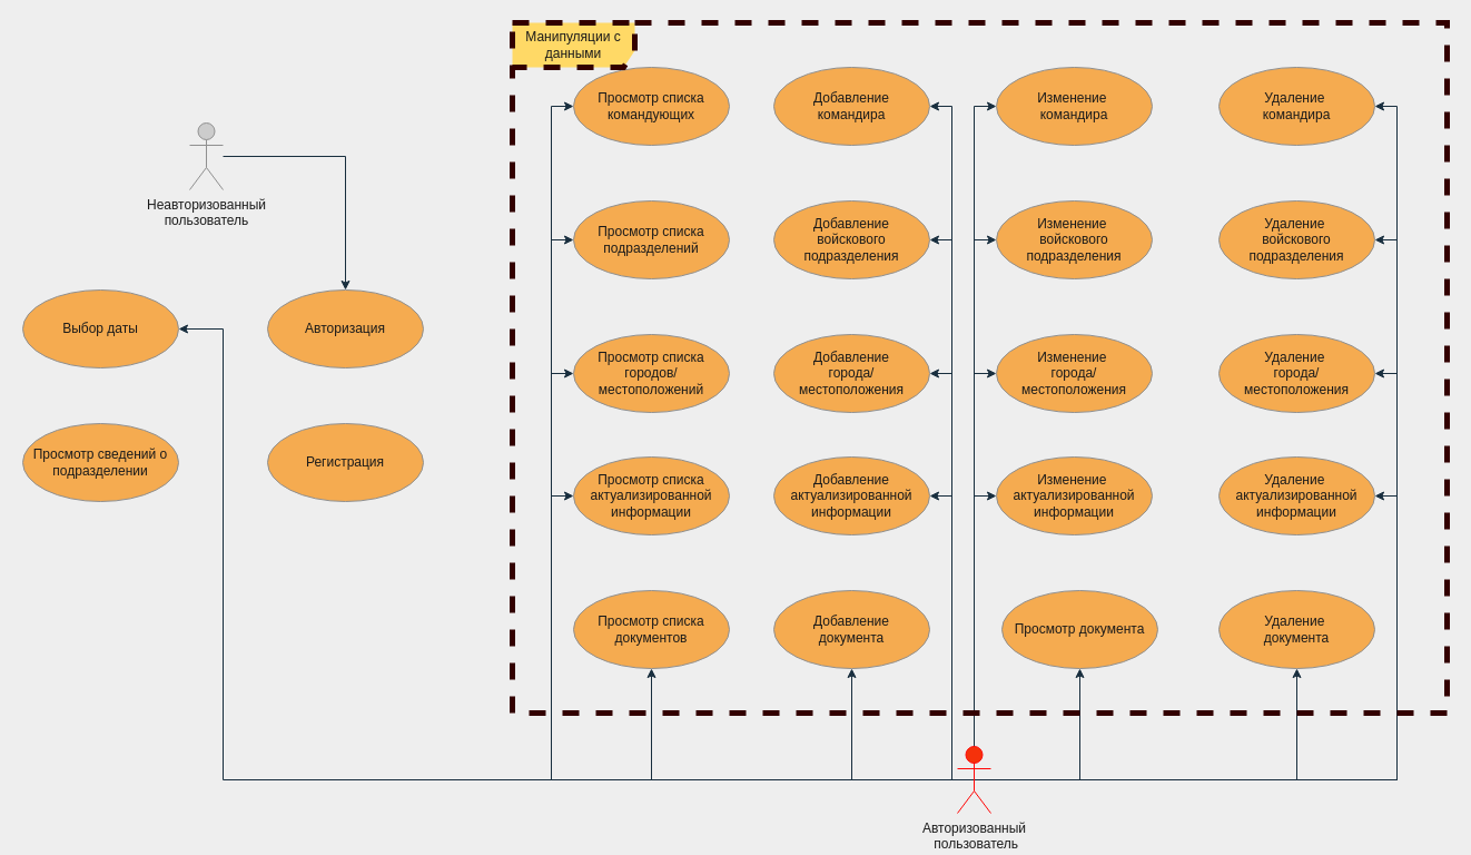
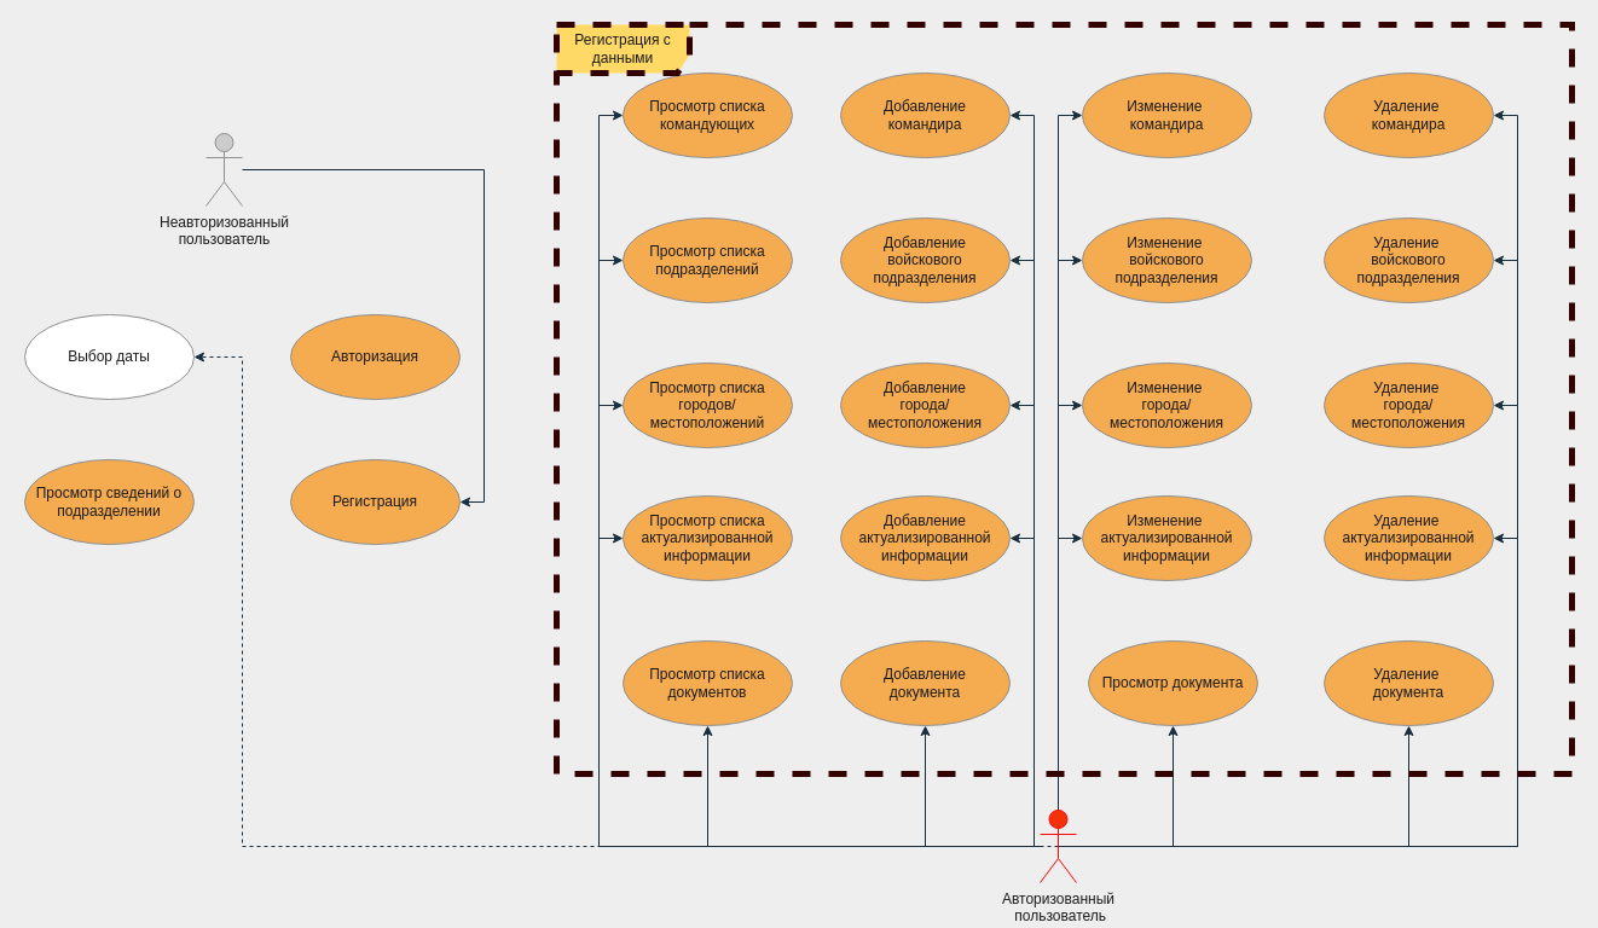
  <mxCell id="0" />
  <mxCell id="1" parent="0" />
- <mxCell id="2" style="edgeStyle=orthogonalEdgeStyle;rounded=0;orthogonalLoop=1;jettySize=auto;html=1;labelBackgroundColor=#EEEEEE;strokeColor=#182E3E;fontColor=#1A1A1A;" parent="1" source="3" target="29" edge="1"><mxGeometry relative="1" as="geometry" /></mxCell>
+ <mxCell id="2" style="edgeStyle=orthogonalEdgeStyle;rounded=0;orthogonalLoop=1;jettySize=auto;html=1;entryX=1;entryY=0.5;entryDx=0;entryDy=0;labelBackgroundColor=#EEEEEE;strokeColor=#182E3E;fontColor=#1A1A1A;" parent="1" source="3" target="28" edge="1"><mxGeometry relative="1" as="geometry" /></mxCell>
  <mxCell id="3" value="Неавторизованный&lt;br&gt;пользователь" style="shape=umlActor;verticalLabelPosition=bottom;verticalAlign=top;html=1;outlineConnect=0;strokeColor=#909090;fontColor=#1A1A1A;fillColor=#CCCCCC;" parent="1" vertex="1"><mxGeometry x="170" y="110" width="30" height="60" as="geometry" /></mxCell>
  <mxCell id="4" style="edgeStyle=orthogonalEdgeStyle;rounded=0;orthogonalLoop=1;jettySize=auto;html=1;labelBackgroundColor=#EEEEEE;strokeColor=#182E3E;fontColor=#1A1A1A;" parent="1" source="25" target="55" edge="1"><mxGeometry relative="1" as="geometry"><mxPoint x="895" y="630" as="targetPoint" /></mxGeometry></mxCell>
  <mxCell id="5" style="edgeStyle=orthogonalEdgeStyle;rounded=0;orthogonalLoop=1;jettySize=auto;html=1;exitX=0.5;exitY=0;exitDx=0;exitDy=0;exitPerimeter=0;entryX=1;entryY=0.5;entryDx=0;entryDy=0;labelBackgroundColor=#EEEEEE;strokeColor=#182E3E;fontColor=#1A1A1A;" parent="1" source="25" target="47" edge="1"><mxGeometry relative="1" as="geometry"><Array as="points"><mxPoint x="875" y="700" /><mxPoint x="1255" y="700" /><mxPoint x="1255" y="445" /></Array></mxGeometry></mxCell>
  <mxCell id="6" style="edgeStyle=orthogonalEdgeStyle;rounded=0;orthogonalLoop=1;jettySize=auto;html=1;entryX=1;entryY=0.5;entryDx=0;entryDy=0;labelBackgroundColor=#EEEEEE;strokeColor=#182E3E;fontColor=#1A1A1A;" parent="1" source="25" target="43" edge="1"><mxGeometry relative="1" as="geometry" /></mxCell>
  <mxCell id="7" style="edgeStyle=orthogonalEdgeStyle;rounded=0;orthogonalLoop=1;jettySize=auto;html=1;entryX=1;entryY=0.5;entryDx=0;entryDy=0;labelBackgroundColor=#EEEEEE;strokeColor=#182E3E;fontColor=#1A1A1A;" parent="1" source="25" target="39" edge="1"><mxGeometry relative="1" as="geometry" /></mxCell>
  <mxCell id="8" style="edgeStyle=orthogonalEdgeStyle;rounded=0;orthogonalLoop=1;jettySize=auto;html=1;entryX=1;entryY=0.5;entryDx=0;entryDy=0;labelBackgroundColor=#EEEEEE;strokeColor=#182E3E;fontColor=#1A1A1A;" parent="1" source="25" target="35" edge="1"><mxGeometry relative="1" as="geometry" /></mxCell>
  <mxCell id="9" style="edgeStyle=orthogonalEdgeStyle;rounded=0;orthogonalLoop=1;jettySize=auto;html=1;entryX=0.5;entryY=1;entryDx=0;entryDy=0;labelBackgroundColor=#EEEEEE;strokeColor=#182E3E;fontColor=#1A1A1A;" parent="1" source="25" target="54" edge="1"><mxGeometry relative="1" as="geometry" /></mxCell>
  <mxCell id="10" style="edgeStyle=orthogonalEdgeStyle;rounded=0;orthogonalLoop=1;jettySize=auto;html=1;entryX=0.5;entryY=1;entryDx=0;entryDy=0;labelBackgroundColor=#EEEEEE;strokeColor=#182E3E;fontColor=#1A1A1A;" parent="1" source="25" target="53" edge="1"><mxGeometry relative="1" as="geometry" /></mxCell>
  <mxCell id="11" style="edgeStyle=orthogonalEdgeStyle;rounded=0;orthogonalLoop=1;jettySize=auto;html=1;entryX=0;entryY=0.5;entryDx=0;entryDy=0;labelBackgroundColor=#EEEEEE;strokeColor=#182E3E;fontColor=#1A1A1A;" parent="1" source="25" target="51" edge="1"><mxGeometry relative="1" as="geometry" /></mxCell>
  <mxCell id="12" style="edgeStyle=orthogonalEdgeStyle;rounded=0;orthogonalLoop=1;jettySize=auto;html=1;entryX=0;entryY=0.5;entryDx=0;entryDy=0;labelBackgroundColor=#EEEEEE;strokeColor=#182E3E;fontColor=#1A1A1A;" parent="1" source="25" target="50" edge="1"><mxGeometry relative="1" as="geometry" /></mxCell>
  <mxCell id="13" style="edgeStyle=orthogonalEdgeStyle;rounded=0;orthogonalLoop=1;jettySize=auto;html=1;entryX=0;entryY=0.5;entryDx=0;entryDy=0;labelBackgroundColor=#EEEEEE;strokeColor=#182E3E;fontColor=#1A1A1A;" parent="1" source="25" target="49" edge="1"><mxGeometry relative="1" as="geometry" /></mxCell>
  <mxCell id="14" style="edgeStyle=orthogonalEdgeStyle;rounded=0;orthogonalLoop=1;jettySize=auto;html=1;entryX=0;entryY=0.5;entryDx=0;entryDy=0;labelBackgroundColor=#EEEEEE;strokeColor=#182E3E;fontColor=#1A1A1A;" parent="1" source="25" target="48" edge="1"><mxGeometry relative="1" as="geometry" /></mxCell>
  <mxCell id="15" style="edgeStyle=orthogonalEdgeStyle;rounded=0;orthogonalLoop=1;jettySize=auto;html=1;entryX=0;entryY=0.5;entryDx=0;entryDy=0;labelBackgroundColor=#EEEEEE;strokeColor=#182E3E;fontColor=#1A1A1A;" parent="1" source="25" target="42" edge="1"><mxGeometry relative="1" as="geometry"><Array as="points"><mxPoint x="875" y="335" /></Array></mxGeometry></mxCell>
  <mxCell id="16" style="edgeStyle=orthogonalEdgeStyle;rounded=0;orthogonalLoop=1;jettySize=auto;html=1;entryX=0;entryY=0.5;entryDx=0;entryDy=0;labelBackgroundColor=#EEEEEE;strokeColor=#182E3E;fontColor=#1A1A1A;" parent="1" source="25" target="38" edge="1"><mxGeometry relative="1" as="geometry"><Array as="points"><mxPoint x="875" y="215" /></Array></mxGeometry></mxCell>
  <mxCell id="17" style="edgeStyle=orthogonalEdgeStyle;rounded=0;orthogonalLoop=1;jettySize=auto;html=1;entryX=1;entryY=0.5;entryDx=0;entryDy=0;labelBackgroundColor=#EEEEEE;strokeColor=#182E3E;fontColor=#1A1A1A;" parent="1" source="25" target="45" edge="1"><mxGeometry relative="1" as="geometry"><Array as="points"><mxPoint x="855" y="700" /><mxPoint x="855" y="445" /></Array></mxGeometry></mxCell>
  <mxCell id="18" style="edgeStyle=orthogonalEdgeStyle;rounded=0;orthogonalLoop=1;jettySize=auto;html=1;entryX=1;entryY=0.5;entryDx=0;entryDy=0;labelBackgroundColor=#EEEEEE;strokeColor=#182E3E;fontColor=#1A1A1A;" parent="1" source="25" target="41" edge="1"><mxGeometry relative="1" as="geometry"><Array as="points"><mxPoint x="855" y="700" /><mxPoint x="855" y="335" /></Array></mxGeometry></mxCell>
  <mxCell id="19" style="edgeStyle=orthogonalEdgeStyle;rounded=0;orthogonalLoop=1;jettySize=auto;html=1;entryX=1;entryY=0.5;entryDx=0;entryDy=0;labelBackgroundColor=#EEEEEE;strokeColor=#182E3E;fontColor=#1A1A1A;" parent="1" source="25" target="37" edge="1"><mxGeometry relative="1" as="geometry"><Array as="points"><mxPoint x="855" y="700" /><mxPoint x="855" y="215" /></Array></mxGeometry></mxCell>
  <mxCell id="20" style="edgeStyle=orthogonalEdgeStyle;rounded=0;orthogonalLoop=1;jettySize=auto;html=1;entryX=0;entryY=0.5;entryDx=0;entryDy=0;labelBackgroundColor=#EEEEEE;strokeColor=#182E3E;fontColor=#1A1A1A;" parent="1" source="25" target="34" edge="1"><mxGeometry relative="1" as="geometry"><Array as="points"><mxPoint x="875" y="95" /></Array></mxGeometry></mxCell>
  <mxCell id="21" style="edgeStyle=orthogonalEdgeStyle;rounded=0;orthogonalLoop=1;jettySize=auto;html=1;entryX=1;entryY=0.5;entryDx=0;entryDy=0;labelBackgroundColor=#EEEEEE;strokeColor=#182E3E;fontColor=#1A1A1A;" parent="1" source="25" target="33" edge="1"><mxGeometry relative="1" as="geometry"><Array as="points"><mxPoint x="855" y="700" /><mxPoint x="855" y="95" /></Array></mxGeometry></mxCell>
- <mxCell id="22" style="edgeStyle=orthogonalEdgeStyle;rounded=0;orthogonalLoop=1;jettySize=auto;html=1;entryX=1;entryY=0.5;entryDx=0;entryDy=0;labelBackgroundColor=#EEEEEE;strokeColor=#182E3E;fontColor=#1A1A1A;exitX=0.5;exitY=0.5;exitDx=0;exitDy=0;exitPerimeter=0;" parent="1" source="25" target="27" edge="1"><mxGeometry relative="1" as="geometry"><Array as="points"><mxPoint x="200" y="700" /><mxPoint x="200" y="295" /></Array><mxPoint x="860" y="700" as="sourcePoint" /></mxGeometry></mxCell>
+ <mxCell id="22" style="edgeStyle=orthogonalEdgeStyle;rounded=0;orthogonalLoop=1;jettySize=auto;html=1;entryX=1;entryY=0.5;entryDx=0;entryDy=0;labelBackgroundColor=#EEEEEE;strokeColor=#182E3E;fontColor=#1A1A1A;exitX=0.5;exitY=0.5;exitDx=0;exitDy=0;exitPerimeter=0;dashed=1;" parent="1" source="25" target="27" edge="1"><mxGeometry relative="1" as="geometry"><Array as="points"><mxPoint x="200" y="700" /><mxPoint x="200" y="295" /></Array><mxPoint x="860" y="700" as="sourcePoint" /></mxGeometry></mxCell>
  <mxCell id="23" style="edgeStyle=orthogonalEdgeStyle;rounded=0;sketch=0;orthogonalLoop=1;jettySize=auto;html=1;entryX=0;entryY=0.5;entryDx=0;entryDy=0;strokeColor=#182E3E;fontColor=#1A1A1A;" parent="1" source="25" target="46" edge="1"><mxGeometry relative="1" as="geometry"><Array as="points"><mxPoint x="875" y="445" /></Array></mxGeometry></mxCell>
  <mxCell id="24" style="edgeStyle=orthogonalEdgeStyle;rounded=0;sketch=0;orthogonalLoop=1;jettySize=auto;html=1;entryX=0.5;entryY=1;entryDx=0;entryDy=0;strokeColor=#182E3E;fontColor=#1A1A1A;" parent="1" source="25" target="56" edge="1"><mxGeometry relative="1" as="geometry" /></mxCell>
  <mxCell id="25" value="Авторизованный&lt;br&gt;&amp;nbsp;пользователь" style="shape=umlActor;verticalLabelPosition=bottom;verticalAlign=top;html=1;outlineConnect=0;fontColor=#1A1A1A;fillColor=#F5310A;strokeColor=#FF0808;" parent="1" vertex="1"><mxGeometry x="860" y="670" width="30" height="60" as="geometry" /></mxCell>
  <mxCell id="26" value="Просмотр сведений о подразделении" style="ellipse;whiteSpace=wrap;html=1;fillColor=#F5AB50;strokeColor=#909090;fontColor=#1A1A1A;" parent="1" vertex="1"><mxGeometry x="20" y="380" width="140" height="70" as="geometry" /></mxCell>
- <mxCell id="27" value="Выбор даты" style="ellipse;whiteSpace=wrap;html=1;fillColor=#F5AB50;strokeColor=#909090;fontColor=#1A1A1A;" parent="1" vertex="1"><mxGeometry x="20" y="260" width="140" height="70" as="geometry" /></mxCell>
+ <mxCell id="27" value="Выбор даты" style="ellipse;whiteSpace=wrap;html=1;fillColor=#ffffff;strokeColor=#909090;fontColor=#1A1A1A;" parent="1" vertex="1"><mxGeometry x="20" y="260" width="140" height="70" as="geometry" /></mxCell>
  <mxCell id="28" value="Регистрация" style="ellipse;whiteSpace=wrap;html=1;fillColor=#F5AB50;strokeColor=#909090;fontColor=#1A1A1A;" parent="1" vertex="1"><mxGeometry x="240" y="380" width="140" height="70" as="geometry" /></mxCell>
  <mxCell id="29" value="Авторизация" style="ellipse;whiteSpace=wrap;html=1;fillColor=#F5AB50;strokeColor=#909090;fontColor=#1A1A1A;" parent="1" vertex="1"><mxGeometry x="240" y="260" width="140" height="70" as="geometry" /></mxCell>
  <mxCell id="30" value="" style="group;sketch=0;shadow=0;rounded=0;glass=0;fontColor=#1A1A1A;" parent="1" vertex="1" connectable="0"><mxGeometry x="515" y="60" width="720" height="550" as="geometry" /></mxCell>
  <mxCell id="31" value="" style="group;fontColor=#1A1A1A;" parent="30" vertex="1" connectable="0"><mxGeometry width="720" height="430" as="geometry" /></mxCell>
  <mxCell id="32" value="" style="group;fontColor=#1A1A1A;" parent="31" vertex="1" connectable="0"><mxGeometry x="180" width="540" height="70" as="geometry" /></mxCell>
  <mxCell id="33" value="Добавление &lt;br&gt;командира" style="ellipse;whiteSpace=wrap;html=1;fillColor=#F5AB50;strokeColor=#909090;fontColor=#1A1A1A;" parent="32" vertex="1"><mxGeometry width="140" height="70" as="geometry" /></mxCell>
  <mxCell id="34" value="Изменение&amp;nbsp;&lt;br&gt;командира" style="ellipse;whiteSpace=wrap;html=1;fillColor=#F5AB50;strokeColor=#909090;fontColor=#1A1A1A;" parent="32" vertex="1"><mxGeometry x="200" width="140" height="70" as="geometry" /></mxCell>
  <mxCell id="35" value="Удаление&amp;nbsp;&lt;br&gt;командира" style="ellipse;whiteSpace=wrap;html=1;fillColor=#F5AB50;strokeColor=#909090;fontColor=#1A1A1A;" parent="32" vertex="1"><mxGeometry x="400" width="140" height="70" as="geometry" /></mxCell>
  <mxCell id="36" value="" style="group;fontColor=#1A1A1A;" parent="31" vertex="1" connectable="0"><mxGeometry x="180" y="120" width="540" height="70" as="geometry" /></mxCell>
  <mxCell id="37" value="Добавление &lt;br&gt;войскового подразделения" style="ellipse;whiteSpace=wrap;html=1;fillColor=#F5AB50;strokeColor=#909090;fontColor=#1A1A1A;" parent="36" vertex="1"><mxGeometry width="140" height="70" as="geometry" /></mxCell>
  <mxCell id="38" value="Изменение&amp;nbsp;&lt;br&gt;войскового подразделения" style="ellipse;whiteSpace=wrap;html=1;fillColor=#F5AB50;strokeColor=#909090;fontColor=#1A1A1A;" parent="36" vertex="1"><mxGeometry x="200" width="140" height="70" as="geometry" /></mxCell>
  <mxCell id="39" value="Удаление&amp;nbsp;&lt;br&gt;войскового подразделения" style="ellipse;whiteSpace=wrap;html=1;fillColor=#F5AB50;strokeColor=#909090;fontColor=#1A1A1A;" parent="36" vertex="1"><mxGeometry x="400" width="140" height="70" as="geometry" /></mxCell>
  <mxCell id="40" value="" style="group;fontColor=#1A1A1A;" parent="31" vertex="1" connectable="0"><mxGeometry x="180" y="240" width="540" height="70" as="geometry" /></mxCell>
  <mxCell id="41" value="Добавление &lt;br&gt;города/&lt;br&gt;местоположения" style="ellipse;whiteSpace=wrap;html=1;fillColor=#F5AB50;strokeColor=#909090;fontColor=#1A1A1A;" parent="40" vertex="1"><mxGeometry width="140" height="70" as="geometry" /></mxCell>
  <mxCell id="42" value="Изменение&amp;nbsp;&lt;br&gt;города/&lt;br&gt;местоположения" style="ellipse;whiteSpace=wrap;html=1;fillColor=#F5AB50;strokeColor=#909090;fontColor=#1A1A1A;" parent="40" vertex="1"><mxGeometry x="200" width="140" height="70" as="geometry" /></mxCell>
  <mxCell id="43" value="Удаление&amp;nbsp;&lt;br&gt;города/&lt;br&gt;местоположения" style="ellipse;whiteSpace=wrap;html=1;fillColor=#F5AB50;strokeColor=#909090;fontColor=#1A1A1A;" parent="40" vertex="1"><mxGeometry x="400" width="140" height="70" as="geometry" /></mxCell>
  <mxCell id="44" value="" style="group;fontColor=#1A1A1A;" parent="31" vertex="1" connectable="0"><mxGeometry x="180" y="350" width="540" height="70" as="geometry" /></mxCell>
  <mxCell id="45" value="Добавление &lt;br&gt;актуализированной информации" style="ellipse;whiteSpace=wrap;html=1;fillColor=#F5AB50;strokeColor=#909090;fontColor=#1A1A1A;" parent="44" vertex="1"><mxGeometry width="140" height="70" as="geometry" /></mxCell>
  <mxCell id="46" value="Изменение&amp;nbsp;&lt;br&gt;актуализированной информации" style="ellipse;whiteSpace=wrap;html=1;fillColor=#F5AB50;strokeColor=#909090;fontColor=#1A1A1A;" parent="44" vertex="1"><mxGeometry x="200" width="140" height="70" as="geometry" /></mxCell>
  <mxCell id="47" value="Удаление&amp;nbsp;&lt;br&gt;актуализированной информации" style="ellipse;whiteSpace=wrap;html=1;fillColor=#F5AB50;strokeColor=#909090;fontColor=#1A1A1A;" parent="44" vertex="1"><mxGeometry x="400" width="140" height="70" as="geometry" /></mxCell>
  <mxCell id="48" value="Просмотр списка командующих" style="ellipse;whiteSpace=wrap;html=1;fillColor=#F5AB50;strokeColor=#909090;fontColor=#1A1A1A;" parent="31" vertex="1"><mxGeometry width="140" height="70" as="geometry" /></mxCell>
  <mxCell id="49" value="Просмотр списка подразделений" style="ellipse;whiteSpace=wrap;html=1;fillColor=#F5AB50;strokeColor=#909090;fontColor=#1A1A1A;" parent="31" vertex="1"><mxGeometry y="120" width="140" height="70" as="geometry" /></mxCell>
  <mxCell id="50" value="Просмотр списка городов/местоположений" style="ellipse;whiteSpace=wrap;html=1;fillColor=#F5AB50;strokeColor=#909090;fontColor=#1A1A1A;" parent="31" vertex="1"><mxGeometry y="240" width="140" height="70" as="geometry" /></mxCell>
  <mxCell id="51" value="Просмотр списка актуализированной информации" style="ellipse;whiteSpace=wrap;html=1;fillColor=#F5AB50;strokeColor=#909090;fontColor=#1A1A1A;" parent="31" vertex="1"><mxGeometry y="350" width="140" height="70" as="geometry" /></mxCell>
  <mxCell id="52" value="" style="group;fontColor=#1A1A1A;" parent="30" vertex="1" connectable="0"><mxGeometry y="470" width="720" height="80" as="geometry" /></mxCell>
  <mxCell id="53" value="Просмотр списка документов" style="ellipse;whiteSpace=wrap;html=1;fillColor=#F5AB50;strokeColor=#909090;fontColor=#1A1A1A;" parent="52" vertex="1"><mxGeometry width="140" height="70" as="geometry" /></mxCell>
  <mxCell id="54" value="Добавление &lt;br&gt;документа" style="ellipse;whiteSpace=wrap;html=1;fillColor=#F5AB50;strokeColor=#909090;fontColor=#1A1A1A;" parent="52" vertex="1"><mxGeometry x="180" width="140" height="70" as="geometry" /></mxCell>
  <mxCell id="55" value="Удаление&amp;nbsp;&lt;br&gt;документа" style="ellipse;whiteSpace=wrap;html=1;fillColor=#F5AB50;strokeColor=#909090;fontColor=#1A1A1A;" parent="52" vertex="1"><mxGeometry x="580" width="140" height="70" as="geometry" /></mxCell>
  <mxCell id="56" value="Просмотр документа" style="ellipse;whiteSpace=wrap;html=1;fillColor=#F5AB50;strokeColor=#909090;fontColor=#1A1A1A;" parent="52" vertex="1"><mxGeometry x="385" width="140" height="70" as="geometry" /></mxCell>
- <mxCell id="57" value="Манипуляции с данными" style="shape=umlFrame;whiteSpace=wrap;html=1;rounded=0;sketch=0;fontColor=#1A1A1A;width=110;height=40;fillColor=#FFD966;strokeColor=#330000;dashed=1;strokeWidth=5;perimeterSpacing=10;" parent="1" vertex="1"><mxGeometry x="460" y="20" width="840" height="620" as="geometry" /></mxCell>
+ <mxCell id="57" value="Регистрация с данными" style="shape=umlFrame;whiteSpace=wrap;html=1;rounded=0;sketch=0;fontColor=#1A1A1A;width=110;height=40;fillColor=#FFD966;strokeColor=#330000;dashed=1;strokeWidth=5;perimeterSpacing=10;" parent="1" vertex="1"><mxGeometry x="460" y="20" width="840" height="620" as="geometry" /></mxCell>
